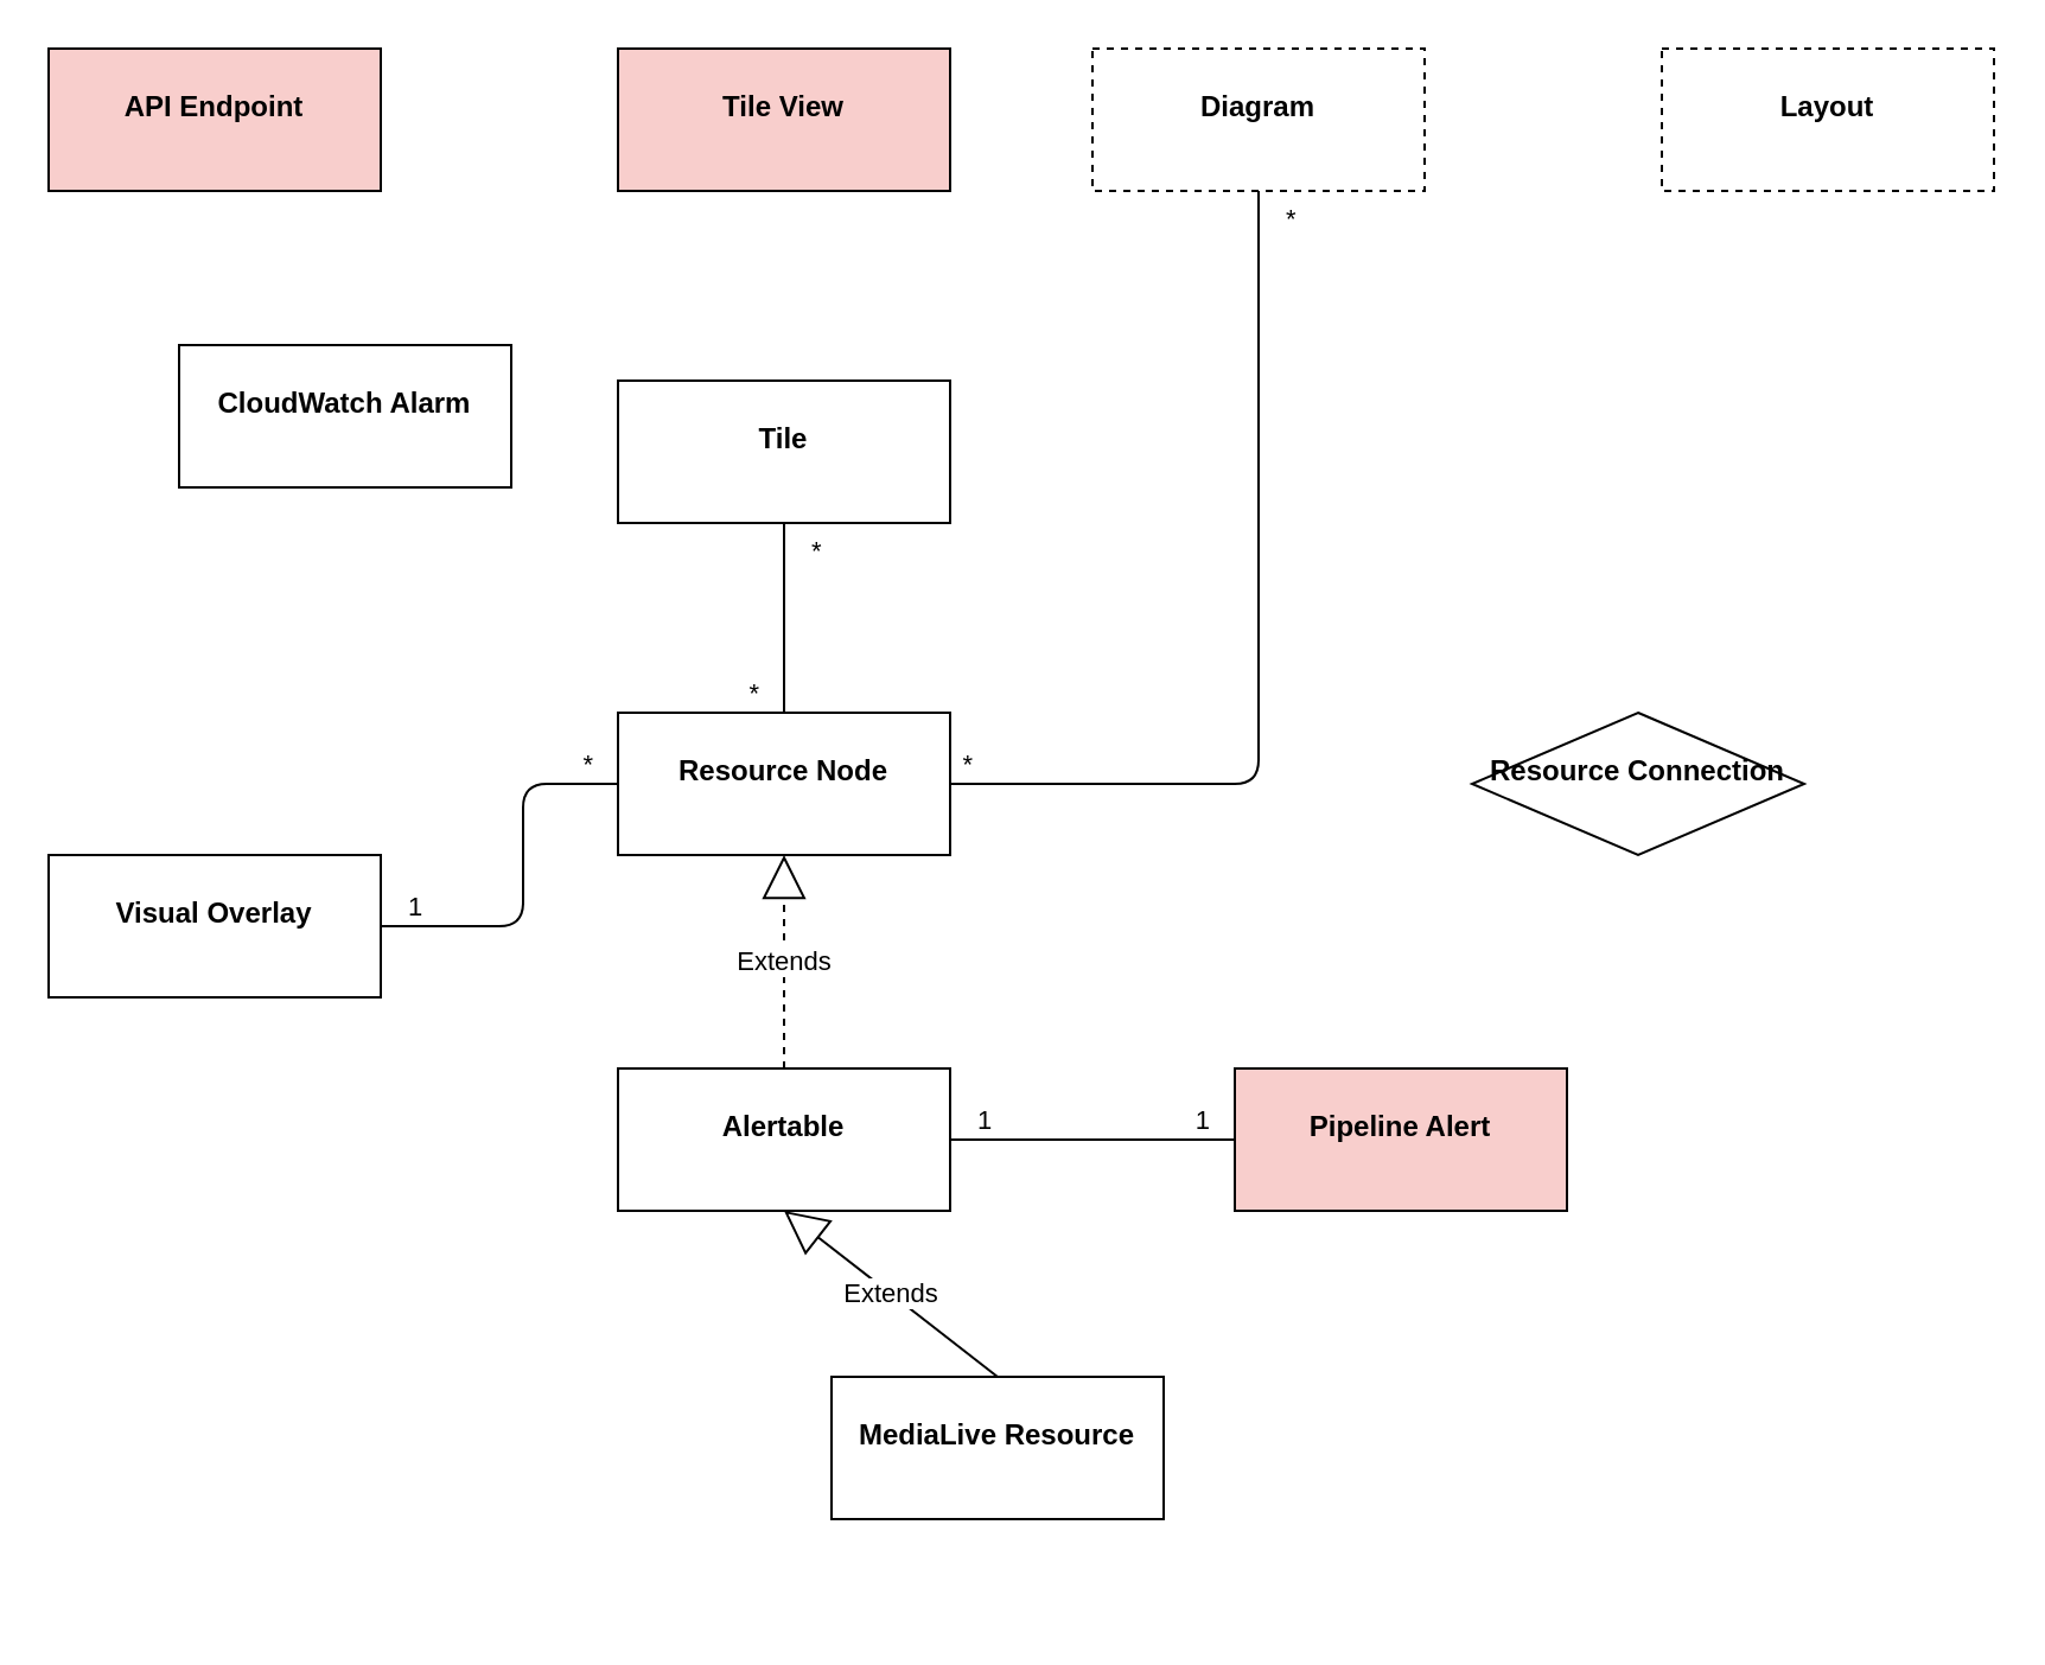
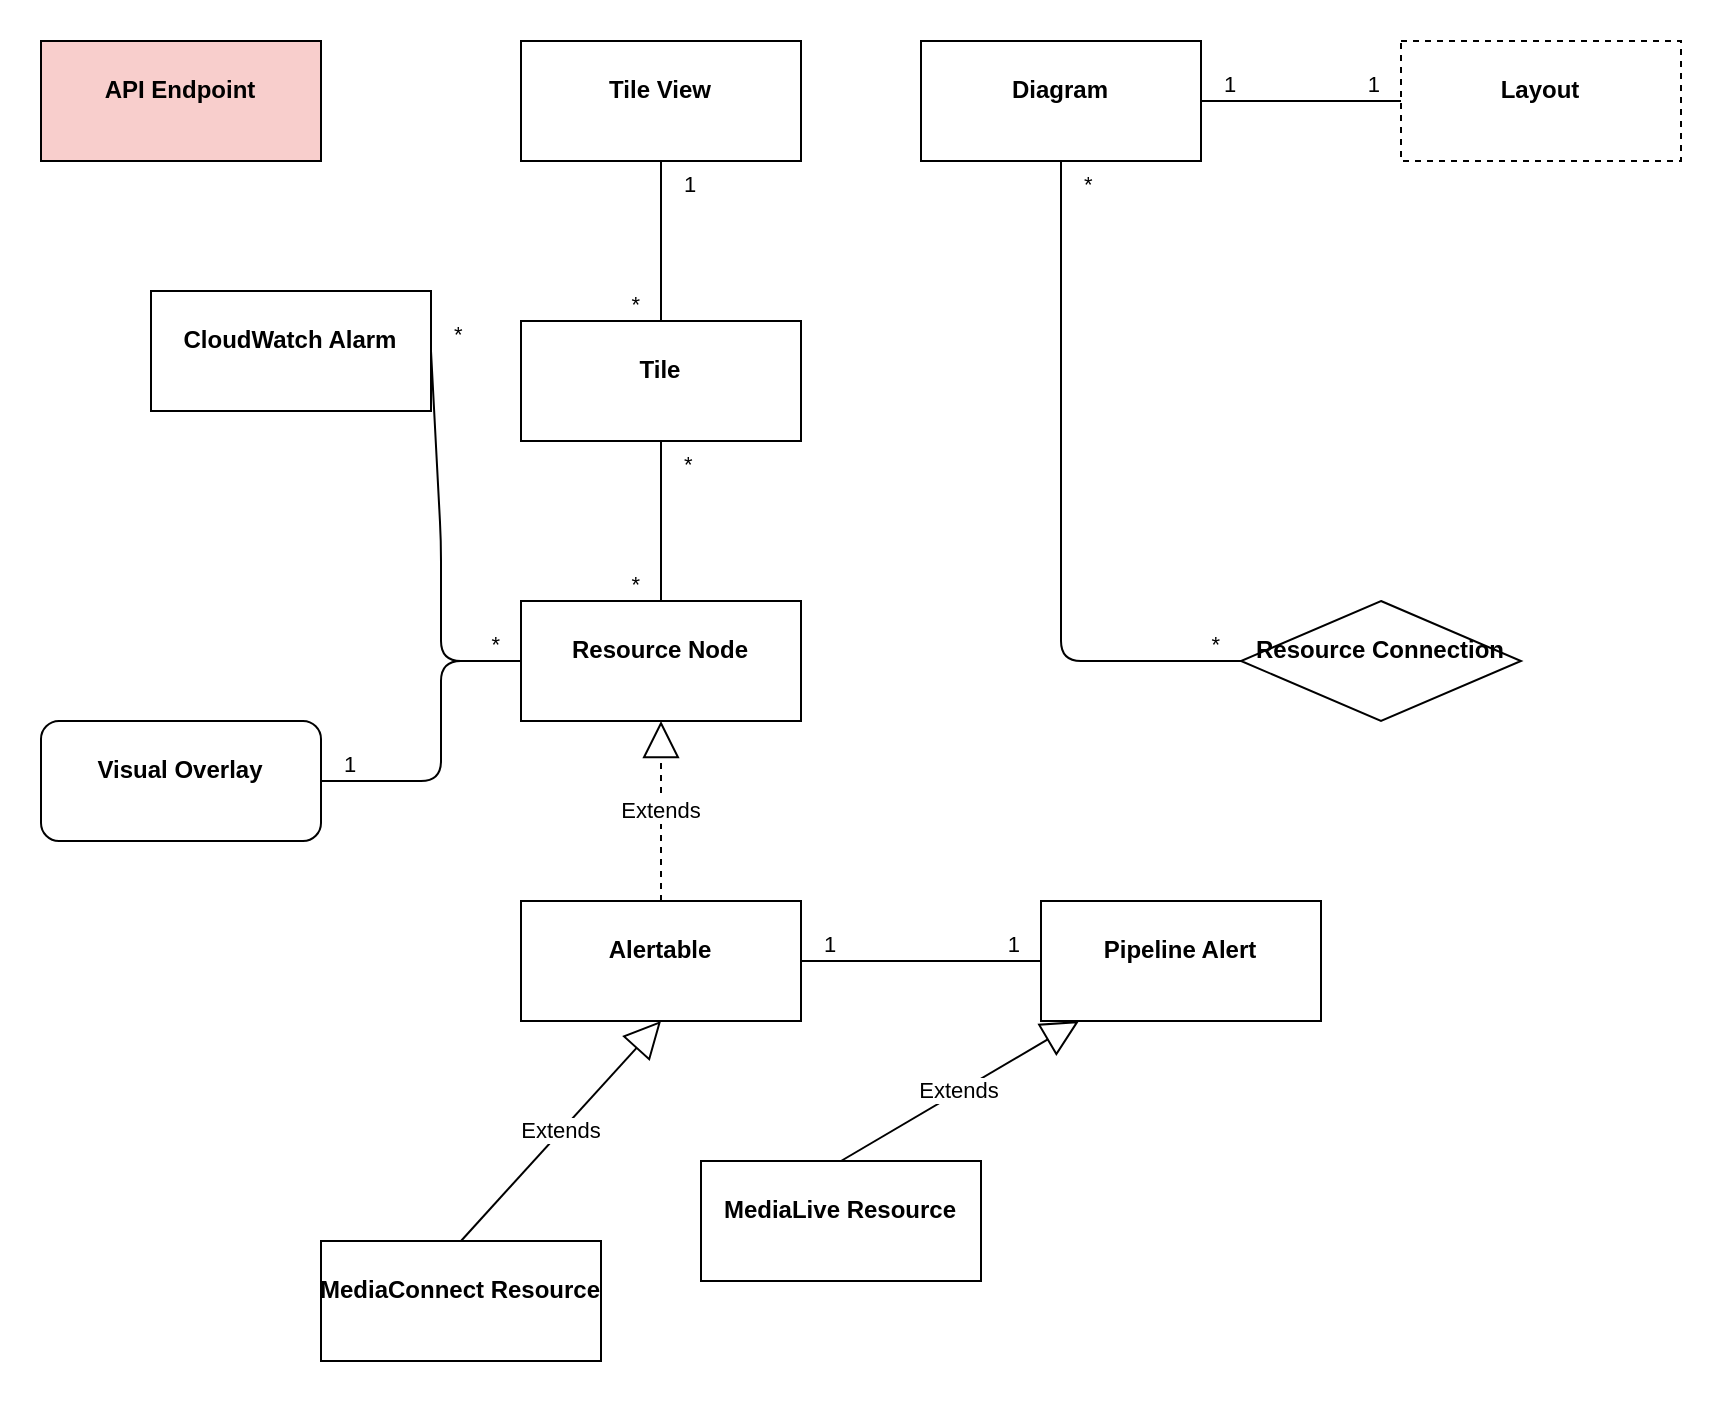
  <mxCell id="0" />
  <mxCell id="1" parent="0" />
  <mxCell id="2" value="&lt;p style=&quot;margin: 0px ; margin-top: 4px ; text-align: center&quot;&gt;&lt;br&gt;&lt;b&gt;API Endpoint&lt;/b&gt;&lt;/p&gt;" style="verticalAlign=top;align=left;overflow=fill;fontSize=12;fontFamily=Helvetica;html=1;fillColor=#f8cecc;" vertex="1" parent="1"><mxGeometry x="20" y="20" width="140" height="60" as="geometry" /></mxCell>
- <mxCell id="3" value="&lt;p style=&quot;margin: 0px ; margin-top: 4px ; text-align: center&quot;&gt;&lt;br&gt;&lt;b&gt;Tile View&lt;/b&gt;&lt;/p&gt;" style="verticalAlign=top;align=left;overflow=fill;fontSize=12;fontFamily=Helvetica;html=1;fillColor=#f8cecc;" vertex="1" parent="1"><mxGeometry x="260" y="20" width="140" height="60" as="geometry" /></mxCell>
- <mxCell id="4" value="&lt;p style=&quot;margin: 0px ; margin-top: 4px ; text-align: center&quot;&gt;&lt;br&gt;&lt;b&gt;Pipeline Alert&lt;/b&gt;&lt;/p&gt;" style="verticalAlign=top;align=left;overflow=fill;fontSize=12;fontFamily=Helvetica;html=1;fillColor=#f8cecc;" vertex="1" parent="1"><mxGeometry x="520" y="450" width="140" height="60" as="geometry" /></mxCell>
+ <mxCell id="3" value="&lt;p style=&quot;margin: 0px ; margin-top: 4px ; text-align: center&quot;&gt;&lt;br&gt;&lt;b&gt;Tile View&lt;/b&gt;&lt;/p&gt;" style="verticalAlign=top;align=left;overflow=fill;fontSize=12;fontFamily=Helvetica;html=1;" vertex="1" parent="1"><mxGeometry x="260" y="20" width="140" height="60" as="geometry" /></mxCell>
+ <mxCell id="4" value="&lt;p style=&quot;margin: 0px ; margin-top: 4px ; text-align: center&quot;&gt;&lt;br&gt;&lt;b&gt;Pipeline Alert&lt;/b&gt;&lt;/p&gt;" style="verticalAlign=top;align=left;overflow=fill;fontSize=12;fontFamily=Helvetica;html=1;" vertex="1" parent="1"><mxGeometry x="520" y="450" width="140" height="60" as="geometry" /></mxCell>
  <mxCell id="5" value="&lt;p style=&quot;margin: 0px ; margin-top: 4px ; text-align: center&quot;&gt;&lt;br&gt;&lt;b&gt;MediaLive Resource&lt;/b&gt;&lt;/p&gt;" style="verticalAlign=top;align=left;overflow=fill;fontSize=12;fontFamily=Helvetica;html=1;" vertex="1" parent="1"><mxGeometry x="350" y="580" width="140" height="60" as="geometry" /></mxCell>
- <mxCell id="7" value="&lt;p style=&quot;margin: 0px ; margin-top: 4px ; text-align: center&quot;&gt;&lt;br&gt;&lt;b&gt;Diagram&lt;/b&gt;&lt;/p&gt;" style="verticalAlign=top;align=left;overflow=fill;fontSize=12;fontFamily=Helvetica;html=1;dashed=1;" vertex="1" parent="1"><mxGeometry x="460" y="20" width="140" height="60" as="geometry" /></mxCell>
+ <mxCell id="6" value="&lt;p style=&quot;margin: 0px ; margin-top: 4px ; text-align: center&quot;&gt;&lt;br&gt;&lt;b&gt;MediaConnect Resource&lt;/b&gt;&lt;/p&gt;" style="verticalAlign=top;align=left;overflow=fill;fontSize=12;fontFamily=Helvetica;html=1;" vertex="1" parent="1"><mxGeometry x="160" y="620" width="140" height="60" as="geometry" /></mxCell>
+ <mxCell id="7" value="&lt;p style=&quot;margin: 0px ; margin-top: 4px ; text-align: center&quot;&gt;&lt;br&gt;&lt;b&gt;Diagram&lt;/b&gt;&lt;/p&gt;" style="verticalAlign=top;align=left;overflow=fill;fontSize=12;fontFamily=Helvetica;html=1;" vertex="1" parent="1"><mxGeometry x="460" y="20" width="140" height="60" as="geometry" /></mxCell>
  <mxCell id="8" value="&lt;p style=&quot;margin: 0px ; margin-top: 4px ; text-align: center&quot;&gt;&lt;br&gt;&lt;b&gt;Tile&lt;/b&gt;&lt;/p&gt;" style="verticalAlign=top;align=left;overflow=fill;fontSize=12;fontFamily=Helvetica;html=1;" vertex="1" parent="1"><mxGeometry x="260" y="160" width="140" height="60" as="geometry" /></mxCell>
  <mxCell id="9" value="&lt;p style=&quot;margin: 0px ; margin-top: 4px ; text-align: center&quot;&gt;&lt;br&gt;&lt;b&gt;Alertable&lt;/b&gt;&lt;/p&gt;" style="verticalAlign=top;align=left;overflow=fill;fontSize=12;fontFamily=Helvetica;html=1;" vertex="1" parent="1"><mxGeometry x="260" y="450" width="140" height="60" as="geometry" /></mxCell>
- <mxCell id="10" value="&lt;p style=&quot;margin: 0px ; margin-top: 4px ; text-align: center&quot;&gt;&lt;br&gt;&lt;b&gt;Visual Overlay&lt;/b&gt;&lt;/p&gt;" style="verticalAlign=top;align=left;overflow=fill;fontSize=12;fontFamily=Helvetica;html=1;" vertex="1" parent="1"><mxGeometry x="20" y="360" width="140" height="60" as="geometry" /></mxCell>
+ <mxCell id="10" value="&lt;p style=&quot;margin: 0px ; margin-top: 4px ; text-align: center&quot;&gt;&lt;br&gt;&lt;b&gt;Visual Overlay&lt;/b&gt;&lt;/p&gt;" style="verticalAlign=top;align=left;overflow=fill;fontSize=12;fontFamily=Helvetica;html=1;rounded=1;" vertex="1" parent="1"><mxGeometry x="20" y="360" width="140" height="60" as="geometry" /></mxCell>
  <mxCell id="11" value="&lt;p style=&quot;margin: 0px ; margin-top: 4px ; text-align: center&quot;&gt;&lt;br&gt;&lt;b&gt;Resource Connection&lt;/b&gt;&lt;/p&gt;" style="rhombus;verticalAlign=top;align=left;overflow=fill;fontSize=12;fontFamily=Helvetica;html=1;" vertex="1" parent="1"><mxGeometry x="620" y="300" width="140" height="60" as="geometry" /></mxCell>
  <mxCell id="12" value="&lt;p style=&quot;margin: 0px ; margin-top: 4px ; text-align: center&quot;&gt;&lt;br&gt;&lt;b&gt;Layout&lt;/b&gt;&lt;/p&gt;" style="verticalAlign=top;align=left;overflow=fill;fontSize=12;fontFamily=Helvetica;html=1;dashed=1;" vertex="1" parent="1"><mxGeometry x="700" y="20" width="140" height="60" as="geometry" /></mxCell>
  <mxCell id="13" value="&lt;p style=&quot;margin: 0px ; margin-top: 4px ; text-align: center&quot;&gt;&lt;br&gt;&lt;b&gt;Resource Node&lt;/b&gt;&lt;/p&gt;" style="verticalAlign=top;align=left;overflow=fill;fontSize=12;fontFamily=Helvetica;html=1;" vertex="1" parent="1"><mxGeometry x="260" y="300" width="140" height="60" as="geometry" /></mxCell>
  <mxCell id="14" value="&lt;p style=&quot;margin: 0px ; margin-top: 4px ; text-align: center&quot;&gt;&lt;br&gt;&lt;b&gt;CloudWatch Alarm&lt;/b&gt;&lt;/p&gt;" style="verticalAlign=top;align=left;overflow=fill;fontSize=12;fontFamily=Helvetica;html=1;" vertex="1" parent="1"><mxGeometry x="75" y="145" width="140" height="60" as="geometry" /></mxCell>
  <mxCell id="15" value="Extends" style="endArrow=block;endSize=16;endFill=0;html=1;entryX=0.5;entryY=1;entryDx=0;entryDy=0;exitX=0.5;exitY=0;exitDx=0;exitDy=0;noEdgeStyle=1;dashed=1;" edge="1" parent="1" source="9" target="13"><mxGeometry width="160" relative="1" as="geometry"><mxPoint x="450" y="410" as="sourcePoint" /><mxPoint x="610" y="410" as="targetPoint" /></mxGeometry></mxCell>
- <mxCell id="17" value="Extends" style="endArrow=block;endSize=16;endFill=0;html=1;entryX=0.5;entryY=1;entryDx=0;entryDy=0;exitX=0.5;exitY=0;exitDx=0;exitDy=0;noEdgeStyle=1;" edge="1" parent="1" source="5" target="9"><mxGeometry width="160" relative="1" as="geometry"><mxPoint x="650" y="530" as="sourcePoint" /><mxPoint x="670" y="330" as="targetPoint" /></mxGeometry></mxCell>
+ <mxCell id="16" value="Extends" style="endArrow=block;endSize=16;endFill=0;html=1;entryX=0.5;entryY=1;entryDx=0;entryDy=0;exitX=0.5;exitY=0;exitDx=0;exitDy=0;noEdgeStyle=1;" edge="1" parent="1" source="6" target="9"><mxGeometry width="160" relative="1" as="geometry"><mxPoint x="640" y="520" as="sourcePoint" /><mxPoint x="660" y="320" as="targetPoint" /></mxGeometry></mxCell>
+ <mxCell id="17" value="Extends" style="endArrow=block;endSize=16;endFill=0;html=1;exitX=0.5;exitY=0;exitDx=0;exitDy=0;noEdgeStyle=1;" edge="1" parent="1" source="5" target="4"><mxGeometry width="160" relative="1" as="geometry"><mxPoint x="650" y="530" as="sourcePoint" /><mxPoint x="670" y="330" as="targetPoint" /></mxGeometry></mxCell>
+ <mxCell id="18" value="" style="endArrow=none;html=1;exitX=1;exitY=0.5;exitDx=0;exitDy=0;entryX=0;entryY=0.5;entryDx=0;entryDy=0;" edge="1" parent="1" source="14" target="13"><mxGeometry relative="1" as="geometry"><mxPoint x="450" y="420" as="sourcePoint" /><mxPoint x="610" y="420" as="targetPoint" /><Array as="points"><mxPoint x="220" y="270" /><mxPoint x="220" y="330" /></Array></mxGeometry></mxCell>
+ <mxCell id="19" value="*" style="edgeLabel;resizable=0;html=1;align=left;verticalAlign=bottom;" connectable="0" vertex="1" parent="18"><mxGeometry x="-1" relative="1" as="geometry"><mxPoint x="10" as="offset" /></mxGeometry></mxCell>
+ <mxCell id="20" value="*" style="edgeLabel;resizable=0;html=1;align=right;verticalAlign=bottom;" connectable="0" vertex="1" parent="18"><mxGeometry x="1" relative="1" as="geometry"><mxPoint x="-10" as="offset" /></mxGeometry></mxCell>
  <mxCell id="21" value="" style="endArrow=none;html=1;exitX=1;exitY=0.5;exitDx=0;exitDy=0;entryX=0;entryY=0.5;entryDx=0;entryDy=0;" edge="1" parent="1" source="10" target="13"><mxGeometry relative="1" as="geometry"><mxPoint x="210" y="280" as="sourcePoint" /><mxPoint x="270" y="340" as="targetPoint" /><Array as="points"><mxPoint x="220" y="390" /><mxPoint x="220" y="330" /></Array></mxGeometry></mxCell>
  <mxCell id="22" value="1" style="edgeLabel;resizable=0;html=1;align=left;verticalAlign=bottom;" connectable="0" vertex="1" parent="21"><mxGeometry x="-1" relative="1" as="geometry"><mxPoint x="10" as="offset" /></mxGeometry></mxCell>
  <mxCell id="23" value="*" style="edgeLabel;resizable=0;html=1;align=right;verticalAlign=bottom;" connectable="0" vertex="1" parent="21"><mxGeometry x="1" relative="1" as="geometry"><mxPoint x="-10" as="offset" /></mxGeometry></mxCell>
  <mxCell id="24" value="" style="endArrow=none;html=1;exitX=1;exitY=0.5;exitDx=0;exitDy=0;entryX=0;entryY=0.5;entryDx=0;entryDy=0;" edge="1" parent="1" source="9" target="4"><mxGeometry relative="1" as="geometry"><mxPoint x="450" y="405" as="sourcePoint" /><mxPoint x="610" y="405" as="targetPoint" /></mxGeometry></mxCell>
  <mxCell id="25" value="1" style="edgeLabel;resizable=0;html=1;align=left;verticalAlign=bottom;" connectable="0" vertex="1" parent="24"><mxGeometry x="-1" relative="1" as="geometry"><mxPoint x="10" as="offset" /></mxGeometry></mxCell>
  <mxCell id="26" value="1" style="edgeLabel;resizable=0;html=1;align=right;verticalAlign=bottom;" connectable="0" vertex="1" parent="24"><mxGeometry x="1" relative="1" as="geometry"><mxPoint x="-10" as="offset" /></mxGeometry></mxCell>
+ <mxCell id="27" value="" style="endArrow=none;html=1;edgeStyle=orthogonalEdgeStyle;exitX=0.5;exitY=1;exitDx=0;exitDy=0;entryX=0.5;entryY=0;entryDx=0;entryDy=0;" edge="1" parent="1" source="3" target="8"><mxGeometry relative="1" as="geometry"><mxPoint x="730" y="430" as="sourcePoint" /><mxPoint x="280" y="130" as="targetPoint" /></mxGeometry></mxCell>
+ <mxCell id="28" value="1" style="edgeLabel;resizable=0;html=1;align=left;verticalAlign=bottom;" connectable="0" vertex="1" parent="27"><mxGeometry x="-1" relative="1" as="geometry"><mxPoint x="10" y="20" as="offset" /></mxGeometry></mxCell>
+ <mxCell id="29" value="*" style="edgeLabel;resizable=0;html=1;align=right;verticalAlign=bottom;" connectable="0" vertex="1" parent="27"><mxGeometry x="1" relative="1" as="geometry"><mxPoint x="-10" as="offset" /></mxGeometry></mxCell>
  <mxCell id="30" value="" style="endArrow=none;html=1;exitX=0.5;exitY=1;exitDx=0;exitDy=0;entryX=0.5;entryY=0;entryDx=0;entryDy=0;" edge="1" parent="1" source="8" target="13"><mxGeometry relative="1" as="geometry"><mxPoint x="740" y="430" as="sourcePoint" /><mxPoint x="900" y="430" as="targetPoint" /></mxGeometry></mxCell>
  <mxCell id="31" value="*" style="edgeLabel;resizable=0;html=1;align=left;verticalAlign=bottom;" connectable="0" vertex="1" parent="30"><mxGeometry x="-1" relative="1" as="geometry"><mxPoint x="10" y="20" as="offset" /></mxGeometry></mxCell>
  <mxCell id="32" value="*" style="edgeLabel;resizable=0;html=1;align=right;verticalAlign=bottom;" connectable="0" vertex="1" parent="30"><mxGeometry x="1" relative="1" as="geometry"><mxPoint x="-10" as="offset" /></mxGeometry></mxCell>
- <mxCell id="39" value="" style="endArrow=none;html=1;exitX=0.5;exitY=1;exitDx=0;exitDy=0;entryX=1;entryY=0.5;entryDx=0;entryDy=0;" edge="1" parent="1" source="7" target="13"><mxGeometry relative="1" as="geometry"><mxPoint x="550" y="80" as="sourcePoint" /><mxPoint x="420" y="330" as="targetPoint" /><Array as="points"><mxPoint x="530" y="330" /></Array></mxGeometry></mxCell>
- <mxCell id="40" value="*" style="edgeLabel;resizable=0;html=1;align=left;verticalAlign=bottom;" connectable="0" vertex="1" parent="39"><mxGeometry x="-1" relative="1" as="geometry"><mxPoint x="10" y="20" as="offset" /></mxGeometry></mxCell>
- <mxCell id="41" value="*" style="edgeLabel;resizable=0;html=1;align=right;verticalAlign=bottom;" connectable="0" vertex="1" parent="39"><mxGeometry x="1" relative="1" as="geometry"><mxPoint x="10" as="offset" /></mxGeometry></mxCell>
+ <mxCell id="33" value="" style="endArrow=none;html=1;exitX=0.5;exitY=1;exitDx=0;exitDy=0;entryX=0;entryY=0.5;entryDx=0;entryDy=0;" edge="1" parent="1" source="7" target="11"><mxGeometry relative="1" as="geometry"><mxPoint x="700" y="210" as="sourcePoint" /><mxPoint x="860" y="210" as="targetPoint" /><Array as="points"><mxPoint x="530" y="330" /></Array></mxGeometry></mxCell>
+ <mxCell id="34" value="*" style="edgeLabel;resizable=0;html=1;align=left;verticalAlign=bottom;" connectable="0" vertex="1" parent="33"><mxGeometry x="-1" relative="1" as="geometry"><mxPoint x="10" y="20" as="offset" /></mxGeometry></mxCell>
+ <mxCell id="35" value="*" style="edgeLabel;resizable=0;html=1;align=right;verticalAlign=bottom;" connectable="0" vertex="1" parent="33"><mxGeometry x="1" relative="1" as="geometry"><mxPoint x="-10" as="offset" /></mxGeometry></mxCell>
+ <mxCell id="36" value="" style="endArrow=none;html=1;exitX=1;exitY=0.5;exitDx=0;exitDy=0;entryX=0;entryY=0.5;entryDx=0;entryDy=0;" edge="1" parent="1" source="7" target="12"><mxGeometry relative="1" as="geometry"><mxPoint x="750" y="160" as="sourcePoint" /><mxPoint x="910" y="160" as="targetPoint" /></mxGeometry></mxCell>
+ <mxCell id="37" value="1" style="edgeLabel;resizable=0;html=1;align=left;verticalAlign=bottom;" connectable="0" vertex="1" parent="36"><mxGeometry x="-1" relative="1" as="geometry"><mxPoint x="10" as="offset" /></mxGeometry></mxCell>
+ <mxCell id="38" value="1" style="edgeLabel;resizable=0;html=1;align=right;verticalAlign=bottom;" connectable="0" vertex="1" parent="36"><mxGeometry x="1" relative="1" as="geometry"><mxPoint x="-10" as="offset" /></mxGeometry></mxCell>
